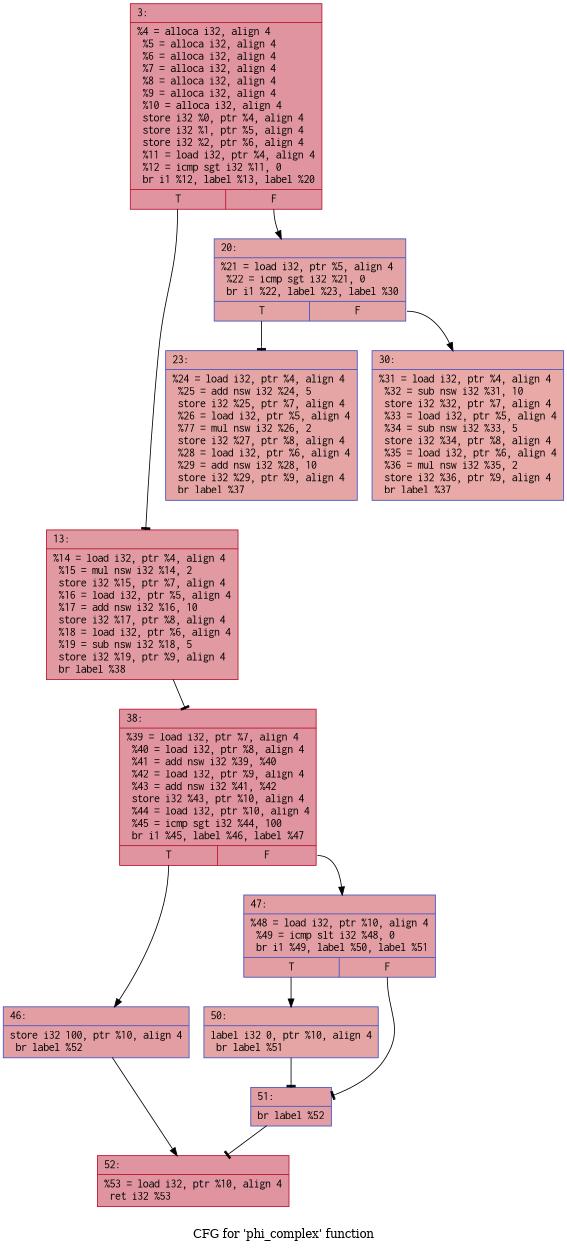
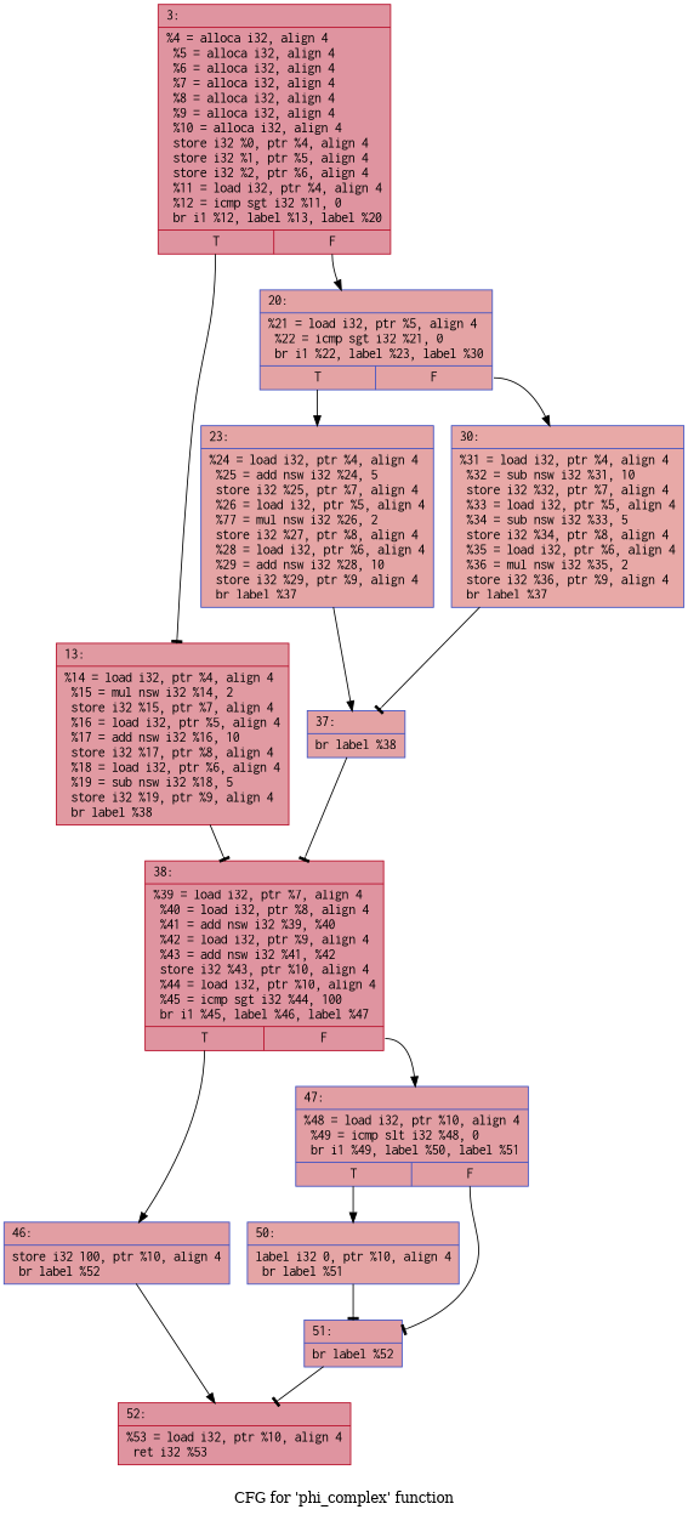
  digraph {
    label="CFG for 'phi_complex' function"
    node [color="#3d50c3ff" fillcolor="#b70d2870" fontname=Courier shape=record style=filled]
    edge [arrowhead=tee]
    n1 [color="#b70d28ff" label="{3:\l|  %4 = alloca i32, align 4\l  %5 = alloca i32, align 4\l  %6 = alloca i32, align 4\l  %7 = alloca i32, align 4\l  %8 = alloca i32, align 4\l  %9 = alloca i32, align 4\l  %10 = alloca i32, align 4\l  store i32 %0, ptr %4, align 4\l  store i32 %1, ptr %5, align 4\l  store i32 %2, ptr %6, align 4\l  %11 = load i32, ptr %4, align 4\l  %12 = icmp sgt i32 %11, 0\l  br i1 %12, label %13, label %20\l|{<s0>T|<s1>F}}"]
    n2 [color="#b70d28ff" fillcolor="#bb1b2c70" label="{13:\l|  %14 = load i32, ptr %4, align 4\l  %15 = mul nsw i32 %14, 2\l  store i32 %15, ptr %7, align 4\l  %16 = load i32, ptr %5, align 4\l  %17 = add nsw i32 %16, 10\l  store i32 %17, ptr %8, align 4\l  %18 = load i32, ptr %6, align 4\l  %19 = sub nsw i32 %18, 5\l  store i32 %19, ptr %9, align 4\l  br label %38\l}"]
    n3 [fillcolor="#c32e3170" label="{20:\l|  %21 = load i32, ptr %5, align 4\l  %22 = icmp sgt i32 %21, 0\l  br i1 %22, label %23, label %30\l|{<s0>T|<s1>F}}"]
    n4 [color="#b70d28ff" label="{38:\l|  %39 = load i32, ptr %7, align 4\l  %40 = load i32, ptr %8, align 4\l  %41 = add nsw i32 %39, %40\l  %42 = load i32, ptr %9, align 4\l  %43 = add nsw i32 %41, %42\l  store i32 %43, ptr %10, align 4\l  %44 = load i32, ptr %10, align 4\l  %45 = icmp sgt i32 %44, 100\l  br i1 %45, label %46, label %47\l|{<s0>T|<s1>F}}"]
    n5 [fillcolor="#c5333470" label="{23:\l|  %24 = load i32, ptr %4, align 4\l  %25 = add nsw i32 %24, 5\l  store i32 %25, ptr %7, align 4\l  %26 = load i32, ptr %5, align 4\l  %77 = mul nsw i32 %26, 2\l  store i32 %27, ptr %8, align 4\l  %28 = load i32, ptr %6, align 4\l  %29 = add nsw i32 %28, 10\l  store i32 %29, ptr %9, align 4\l  br label %37\l}"]
    n6 [fillcolor="#ca3b3770" label="{30:\l|  %31 = load i32, ptr %4, align 4\l  %32 = sub nsw i32 %31, 10\l  store i32 %32, ptr %7, align 4\l  %33 = load i32, ptr %5, align 4\l  %34 = sub nsw i32 %33, 5\l  store i32 %34, ptr %8, align 4\l  %35 = load i32, ptr %6, align 4\l  %36 = mul nsw i32 %35, 2\l  store i32 %36, ptr %9, align 4\l  br label %37\l}"]
    n7 [fillcolor="#be242e70" label="{46:\l|  store i32 100, ptr %10, align 4\l  br label %52\l}"]
    n8 [fillcolor="#be242e70" label="{47:\l|  %48 = load i32, ptr %10, align 4\l  %49 = icmp slt i32 %48, 0\l  br i1 %49, label %50, label %51\l|{<s0>T|<s1>F}}"]
+   n9 [fillcolor="#c32e3170" label="{37:\l|  br label %38\l}"]
    n10 [color="#b70d28ff" label="{52:\l|  %53 = load i32, ptr %10, align 4\l  ret i32 %53\l}"]
    n11 [fillcolor="#c5333470" label="{50:\l|  label i32 0, ptr %10, align 4\l  br label %51\l}"]
    n12 [fillcolor="#be242e70" label="{51:\l|  br label %52\l}"]
    n1 -> n2 [tailport=s0]
    n1 -> n3 [arrowhead=normal tailport=s1]
    n2 -> n4
-   n3 -> n5 [tailport=s0]
+   n3 -> n5 [arrowhead=normal tailport=s0]
    n3 -> n6 [arrowhead=normal tailport=s1]
    n4 -> n7 [arrowhead=normal tailport=s0]
    n4 -> n8 [arrowhead=normal tailport=s1]
+   n5 -> n9 [arrowhead=normal]
+   n6 -> n9
    n7 -> n10 [arrowhead=normal]
    n8 -> n11 [arrowhead=normal tailport=s0]
    n8 -> n12 [tailport=s1]
+   n9 -> n4
    n11 -> n12
    n12 -> n10
  }
